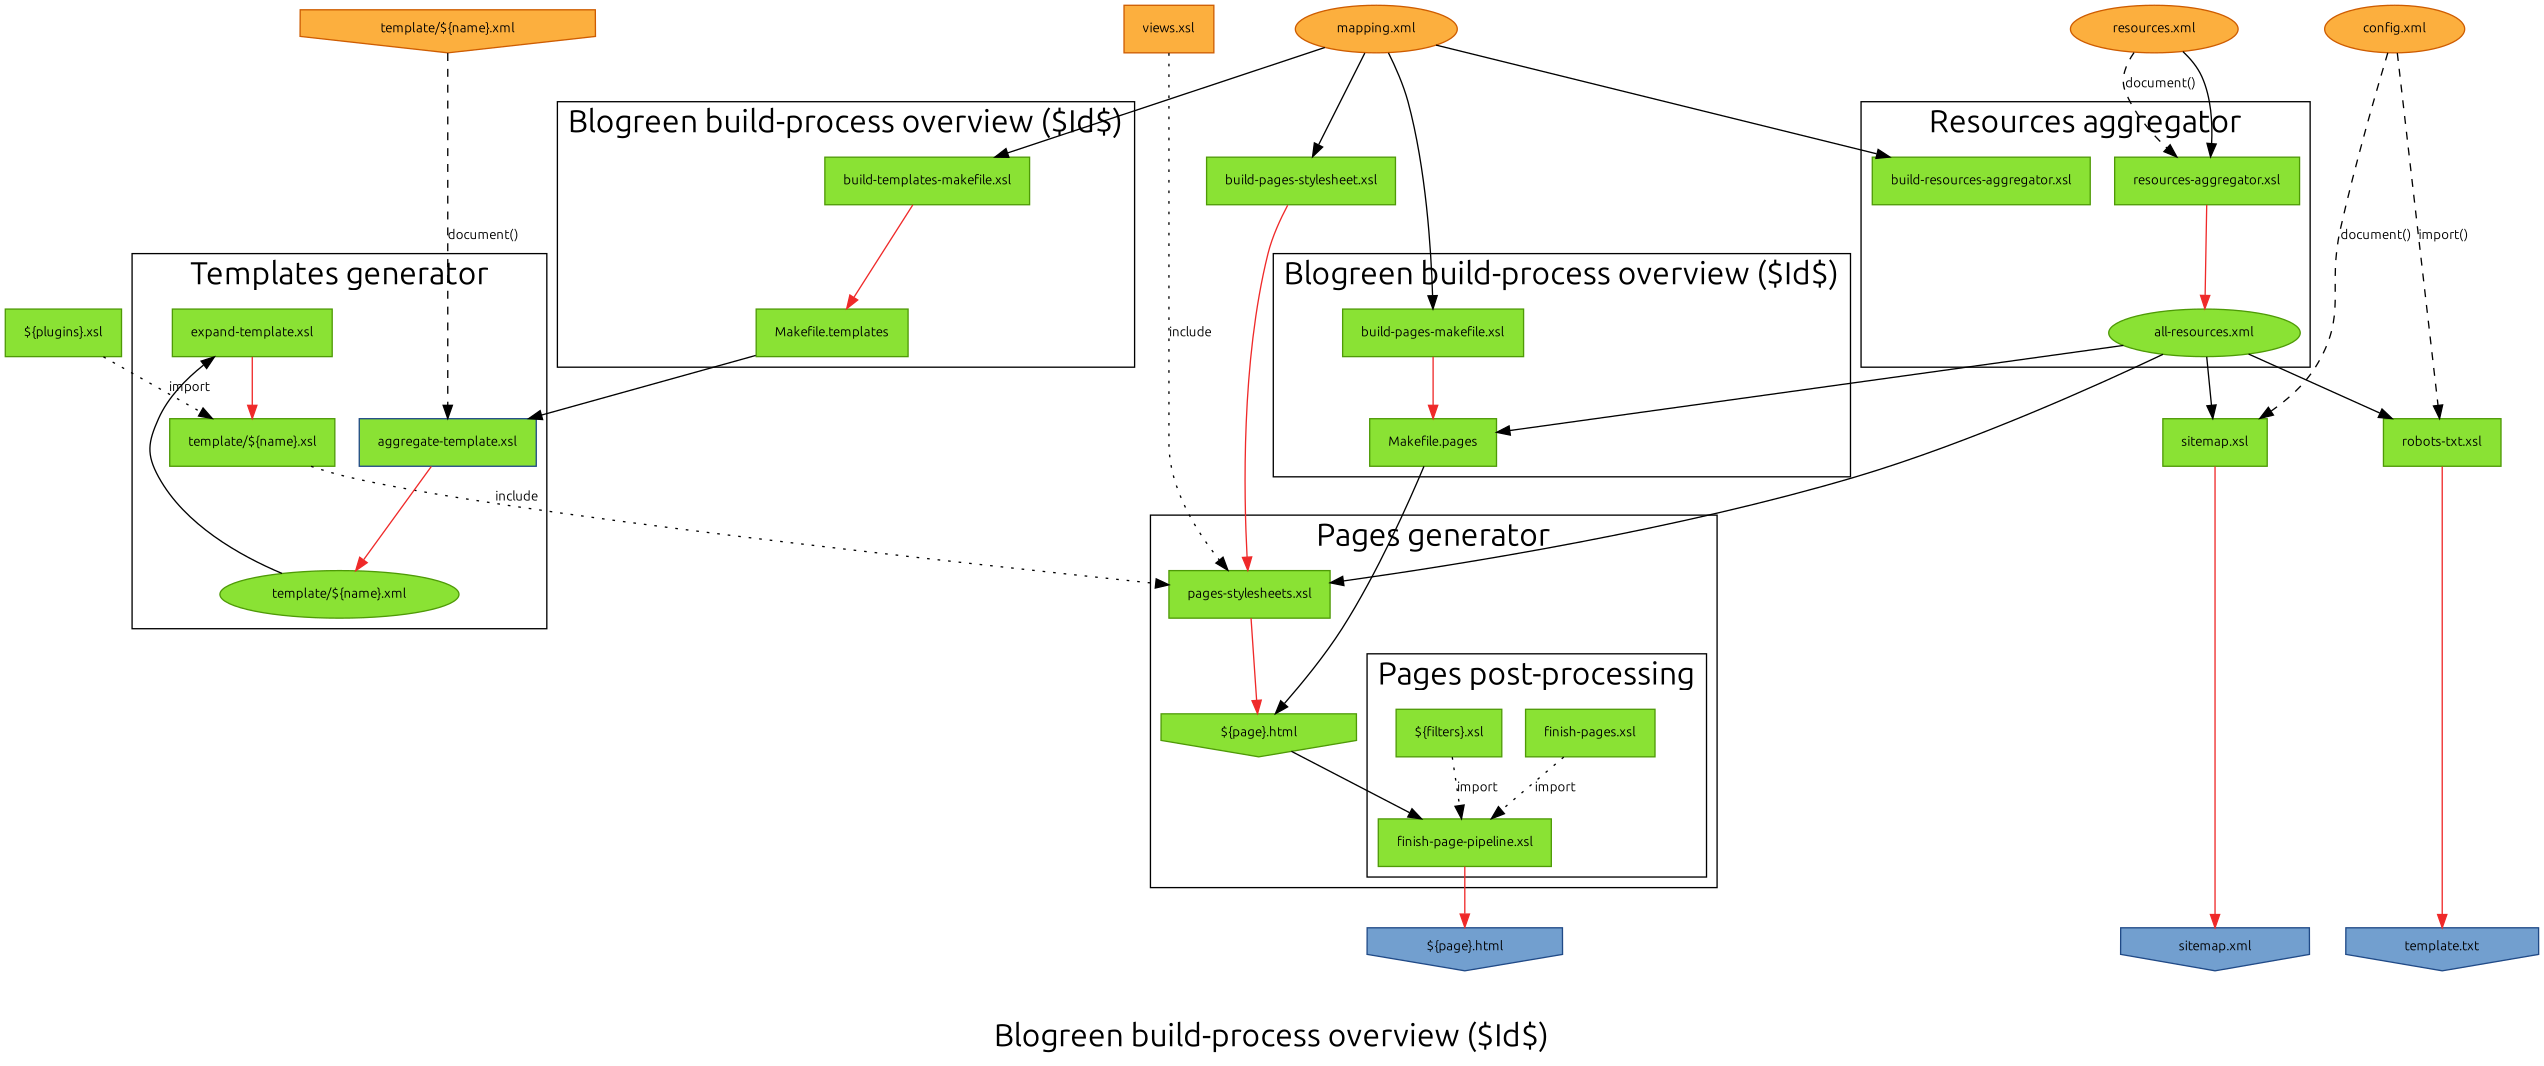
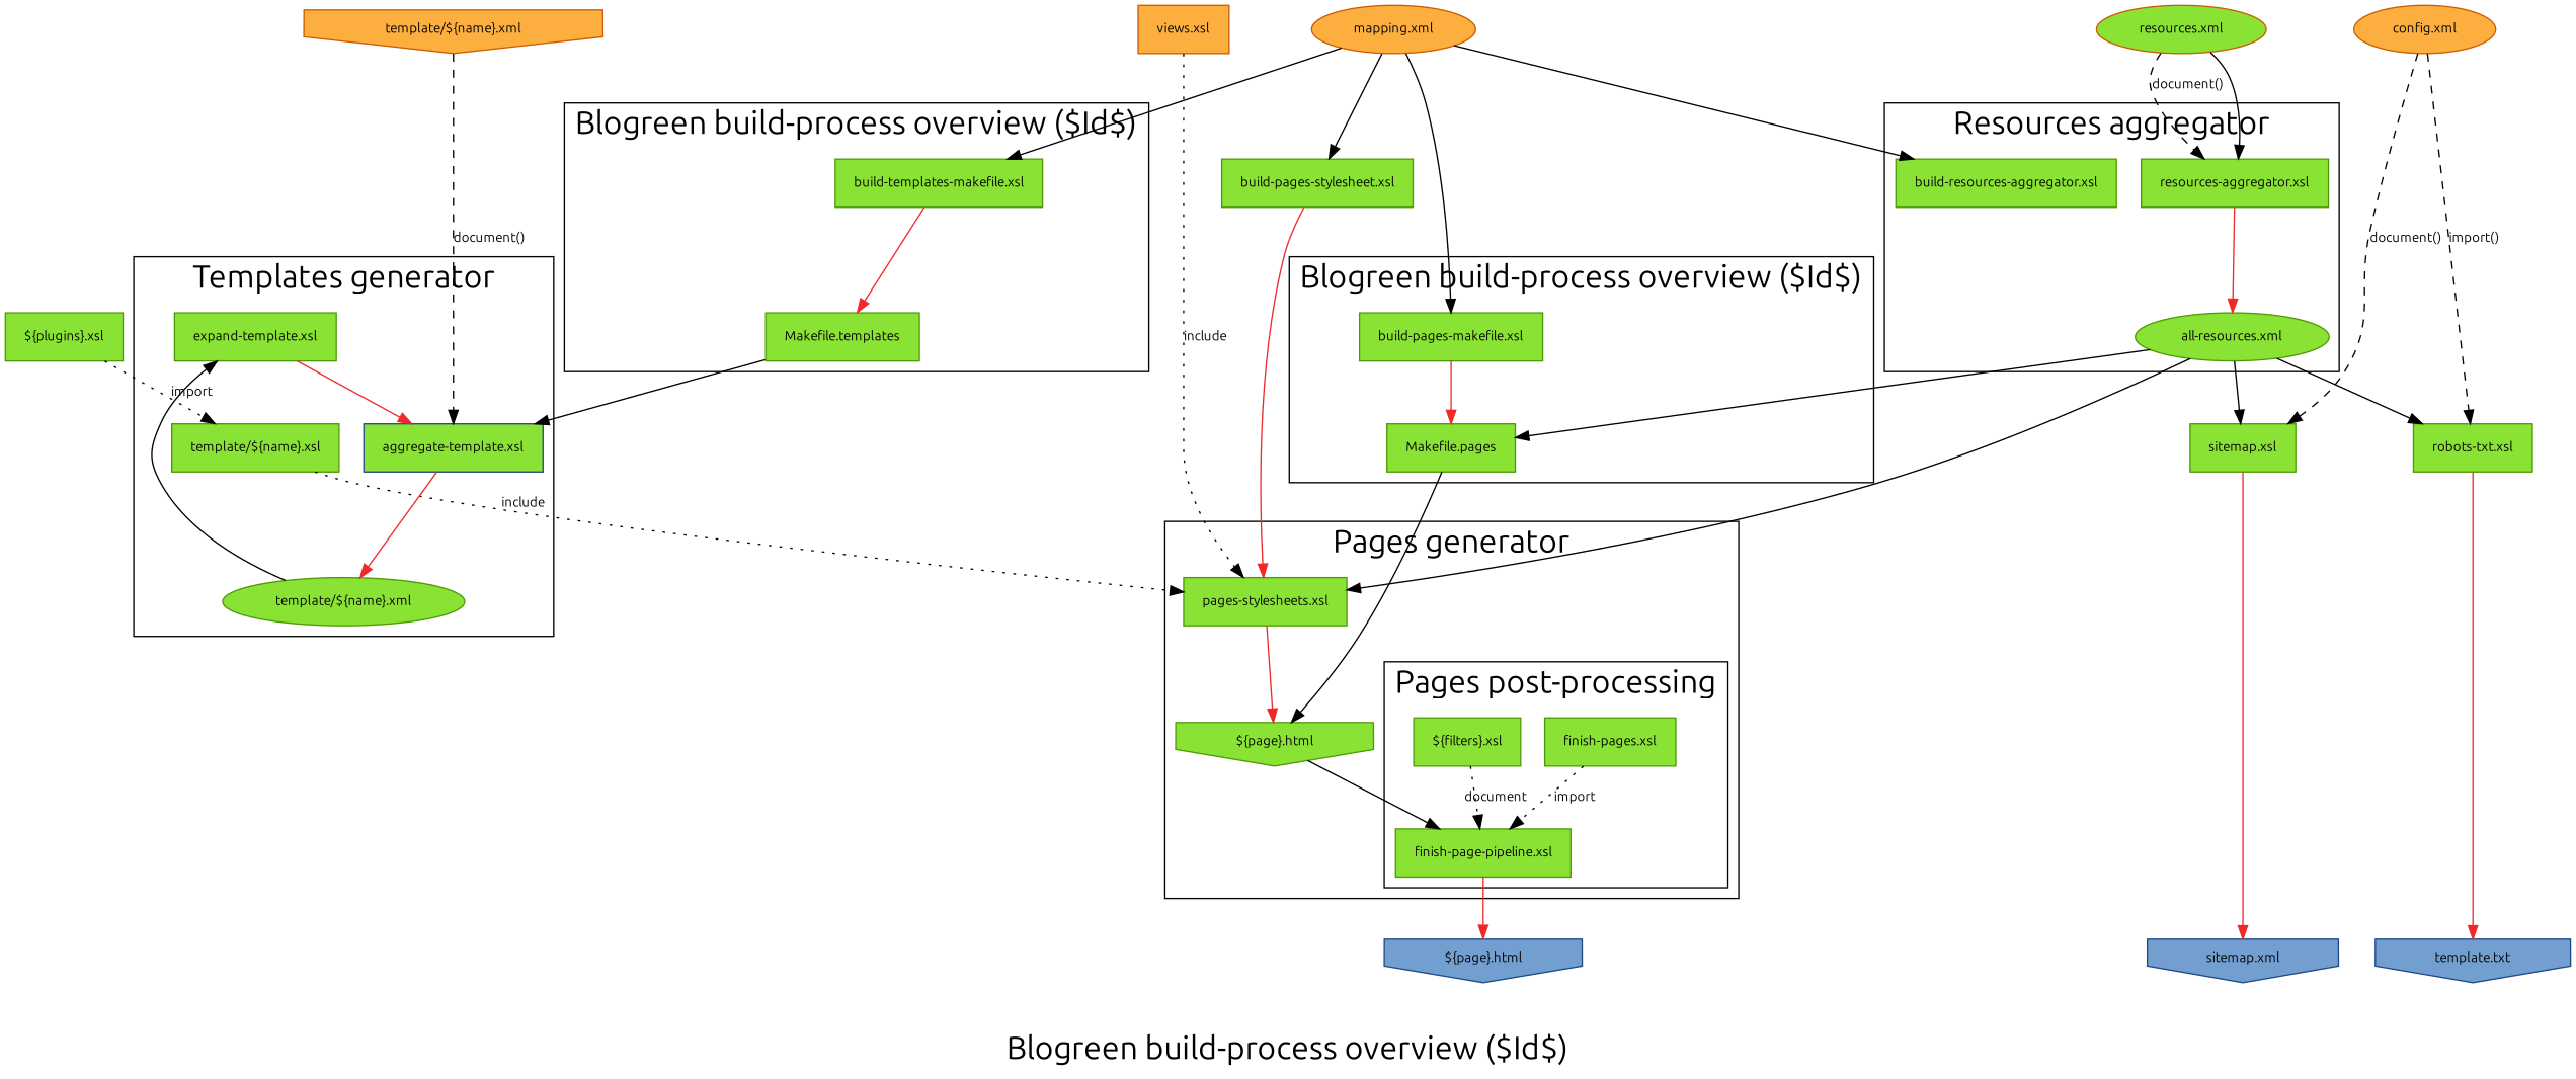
  digraph {
    compound=true
    fontname=Ubuntu
    fontsize=24
    label="Blogreen build-process overview ($Id$)"
    node [color="#4e9a06" fillcolor="#8ae234" fontname=Ubuntu fontsize=10 margin=".2, .1" shape=box style=filled]
    edge [fontname=Ubuntu fontsize=10]
-   n1 [color="#ce5c00" fillcolor="#fcaf3e" label="resources.xml" shape=ellipse]
+   n1 [color="#ce5c00" label="resources.xml" shape=ellipse]
    n2 [color="#ce5c00" fillcolor="#fcaf3e" label="mapping.xml" shape=ellipse]
    n3 [color="#ce5c00" fillcolor="#fcaf3e" label="config.xml" shape=ellipse]
    n4 [color="#ce5c00" fillcolor="#fcaf3e" label="views.xsl"]
    n5 [color="#ce5c00" fillcolor="#fcaf3e" label="template/${name}.xml" shape=invhouse]
    n6 [label="template/${name}.xsl"]
    n7 [label="build-pages-makefile.xsl"]
    n8 [label="Makefile.pages"]
    n9 [label="build-pages-stylesheet.xsl"]
    n10 [label="pages-stylesheets.xsl"]
    n11 [label="build-templates-makefile.xsl"]
    n12 [label="Makefile.templates"]
    n13 [label="resources-aggregator.xsl"]
    n14 [label="all-resources.xml" shape=ellipse]
    n15 [label="build-resources-aggregator.xsl"]
    n16 [label="${page}.html" shape=invhouse]
    n17 [label="finish-page-pipeline.xsl"]
    n18 [color="#204a87" fillcolor="#729fcf" label="${page}.html" shape=invhouse]
    n19 [label="robots-txt.xsl"]
    n20 [color="#204a87" fillcolor="#729fcf" label="template.txt" shape=invhouse]
    n21 [label="sitemap.xsl"]
    n22 [color="#204a87" fillcolor="#729fcf" label="sitemap.xml" shape=invhouse]
    n23 [label="template/${name}.xml" shape=ellipse]
    n24 [label="expand-template.xsl"]
    n25 [color="#204a87" label="aggregate-template.xsl"]
    n26 [label="finish-pages.xsl"]
    n27 [label="${filters}.xsl"]
    n28 [label="${plugins}.xsl"]
    subgraph sub_1 {
      rank=same
      n1
      n2
      n3
      n4
      n5
    }
    subgraph sub_2 {
      n4
      n6
    }
    subgraph sub_3 {
      n7
      n8
      n9
      n10
      n11
      n12
      n13
      n14
      n15
      n16
      n17
      n18
      n19
      n20
      n21
      n22
    }
    subgraph sub_4 {
      rank=same
      n18
      n20
      n22
    }
    subgraph cluster_5 {
      n7
      n8
    }
    subgraph cluster_6 {
      n11
      n12
    }
    subgraph cluster_7 {
      label="Templates generator"
      shape=box
      n6
      n23
      n24
      n25
    }
    subgraph cluster_8 {
      label="Resources aggregator"
      n13
      n14
      n15
    }
    subgraph cluster_9 {
      label="Pages generator"
      n10
      n16
      subgraph cluster_10 {
        label="Pages post-processing"
        n17
        subgraph sub_11 {
          label="Pages post-processing"
          n26
          n27
        }
      }
    }
    n1 -> n13
    n1 -> n13 [label="document()" style=dashed]
    n2 -> n7
    n2 -> n9
    n2 -> n11
    n2 -> n15
    n3 -> n19 [label="import()" style=dashed]
    n3 -> n21 [label="document()" style=dashed]
    n4 -> n10 [label=include style=dotted]
    n5 -> n25 [label="document()" style=dashed]
    n6 -> n10 [label=include style=dotted]
    n7 -> n8 [color="#ef2929"]
    n8 -> n16
    n9 -> n10 [color="#ef2929"]
    n10 -> n16 [color="#ef2929"]
    n11 -> n12 [color="#ef2929"]
    n12 -> n25
    n13 -> n14 [color="#ef2929"]
    n14 -> n8
    n14 -> n10
    n14 -> n19
    n14 -> n21
    n16 -> n17
    n17 -> n18 [color="#ef2929"]
    n19 -> n20 [color="#ef2929"]
    n21 -> n22 [color="#ef2929"]
    n23 -> n24
-   n24 -> n6 [color="#ef2929"]
+   n24 -> n25 [color="#ef2929"]
    n25 -> n23 [color="#ef2929"]
    n26 -> n17 [label=import style=dotted]
-   n27 -> n17 [label=import style=dotted]
+   n27 -> n17 [label=document style=dotted]
    n28 -> n6 [label=import style=dotted]
  }
